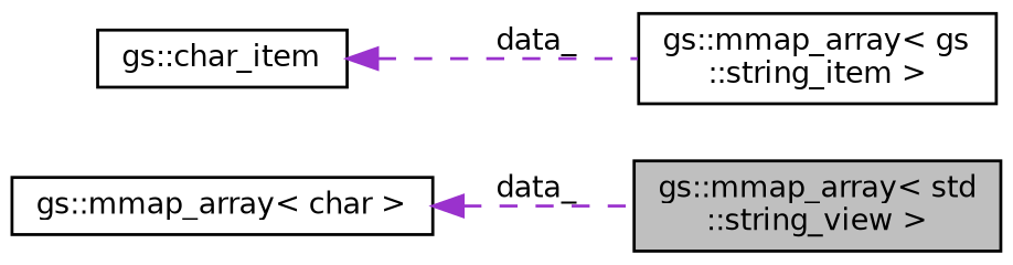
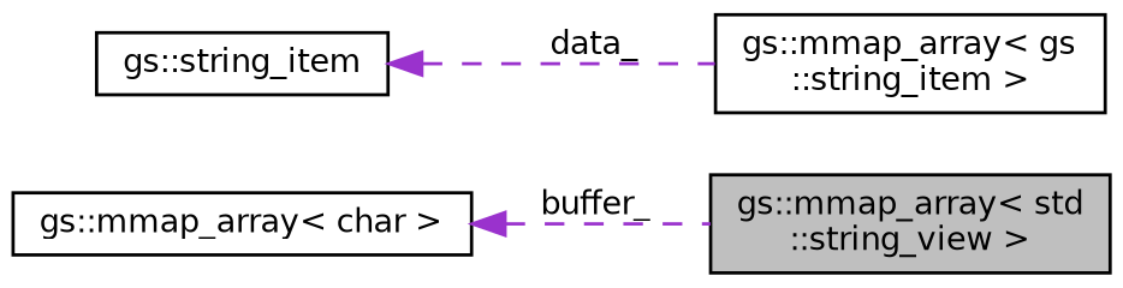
  digraph {
    rankdir=LR
    node [color=black fillcolor=white fontname=Helvetica fontsize=10 shape=record style=filled]
    edge [color=darkorchid3 dir=back fontname=Helvetica fontsize=10 labelfontname=Helvetica labelfontsize=10 style=dashed]
    n1 [fillcolor=grey75 fontcolor=black height=0.2 label="gs::mmap_array\< std\l::string_view \>" width=0.4]
    n2 [height=0.2 label="gs::mmap_array\< gs\l::string_item \>" width=0.4]
-   n3 [height=0.2 label="gs::char_item" width=0.4]
+   n3 [height=0.2 label="gs::string_item" width=0.4]
    n4 [height=0.2 label="gs::mmap_array\< char \>" width=0.4]
    n3 -> n2 [label=" data_"]
-   n4 -> n1 [label=" data_"]
+   n4 -> n1 [label=" buffer_"]
  }
